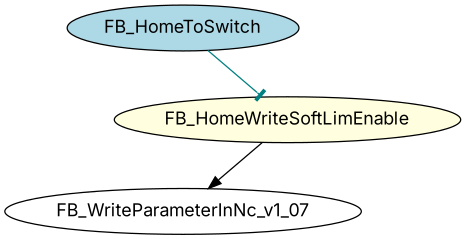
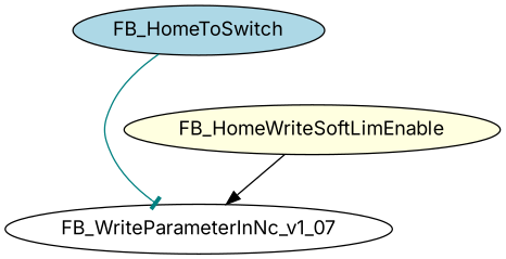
  digraph {
    fontname=Inter
    node [fontname=Inter style=filled]
    edge [fontname=Inter]
    n1 [fillcolor=white label=FB_WriteParameterInNc_v1_07]
    FB_HomeToSwitch [fillcolor=lightblue]
    FB_HomeWriteSoftLimEnable [fillcolor=lightyellow]
-   FB_HomeToSwitch -> FB_HomeWriteSoftLimEnable [arrowhead=tee color=teal]
+   FB_HomeToSwitch -> n1 [arrowhead=tee color=teal]
    FB_HomeWriteSoftLimEnable -> n1 [arrowhead=normal color=black]
  }
